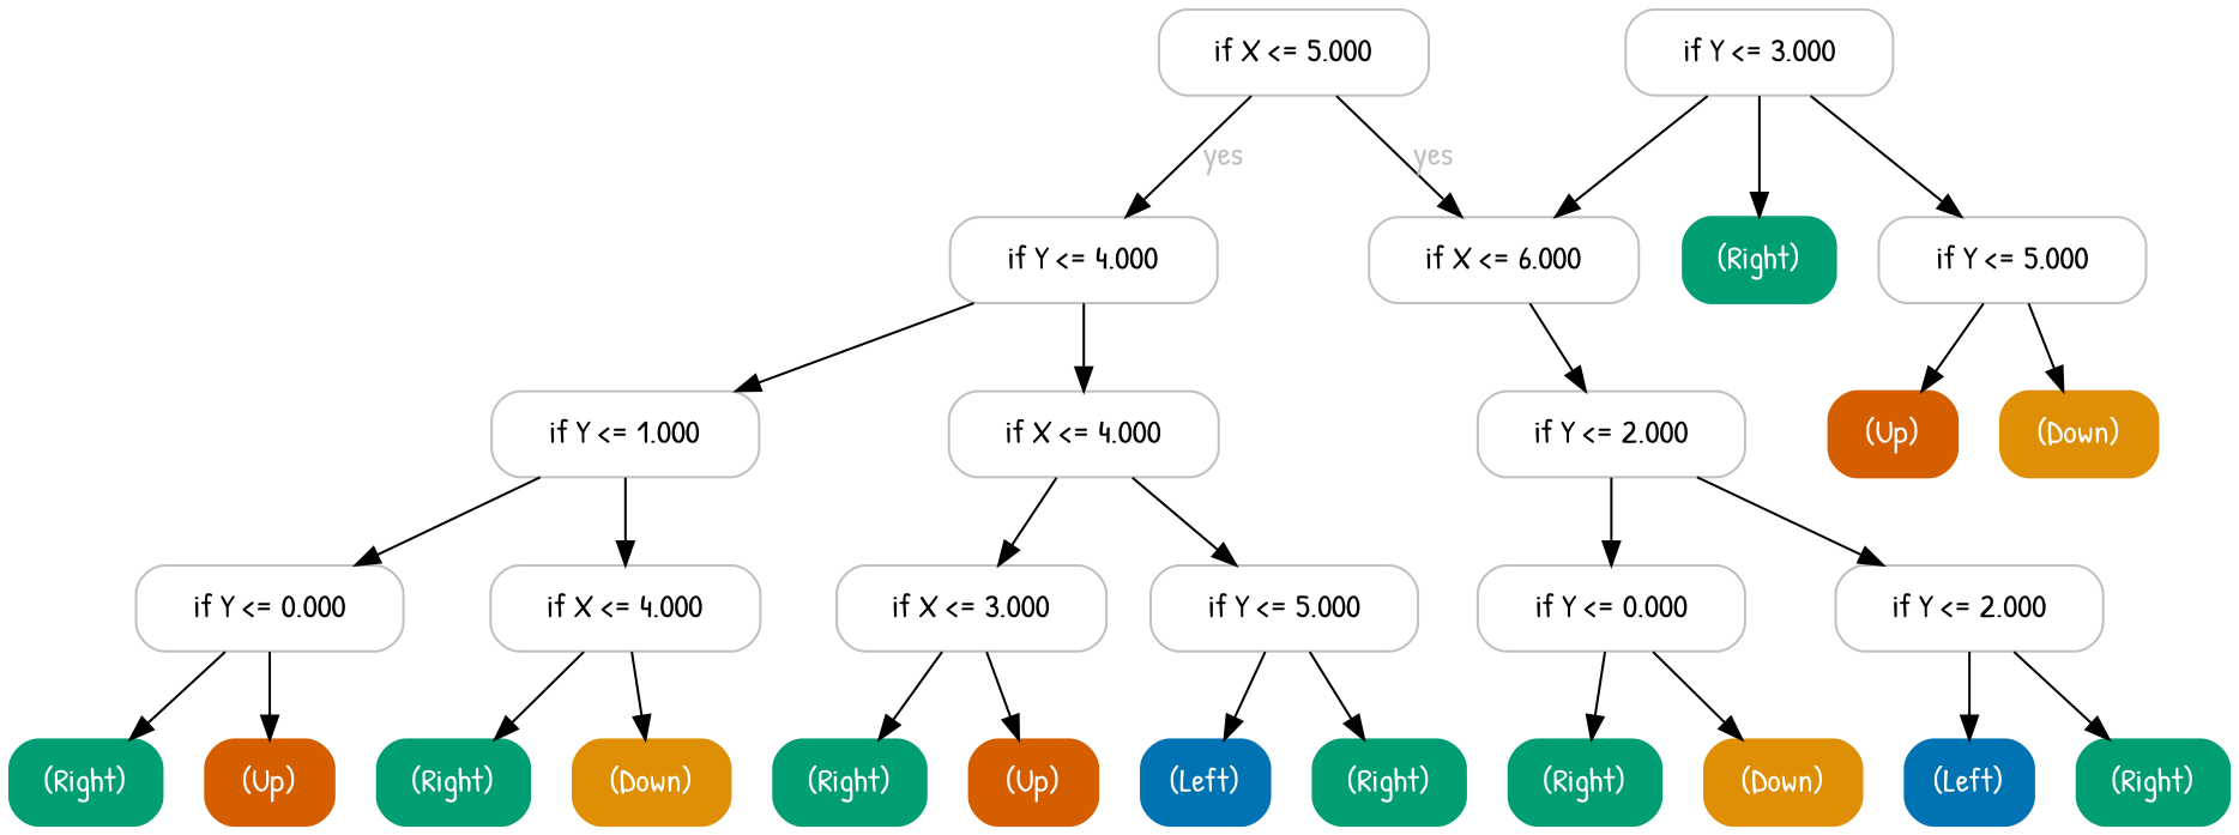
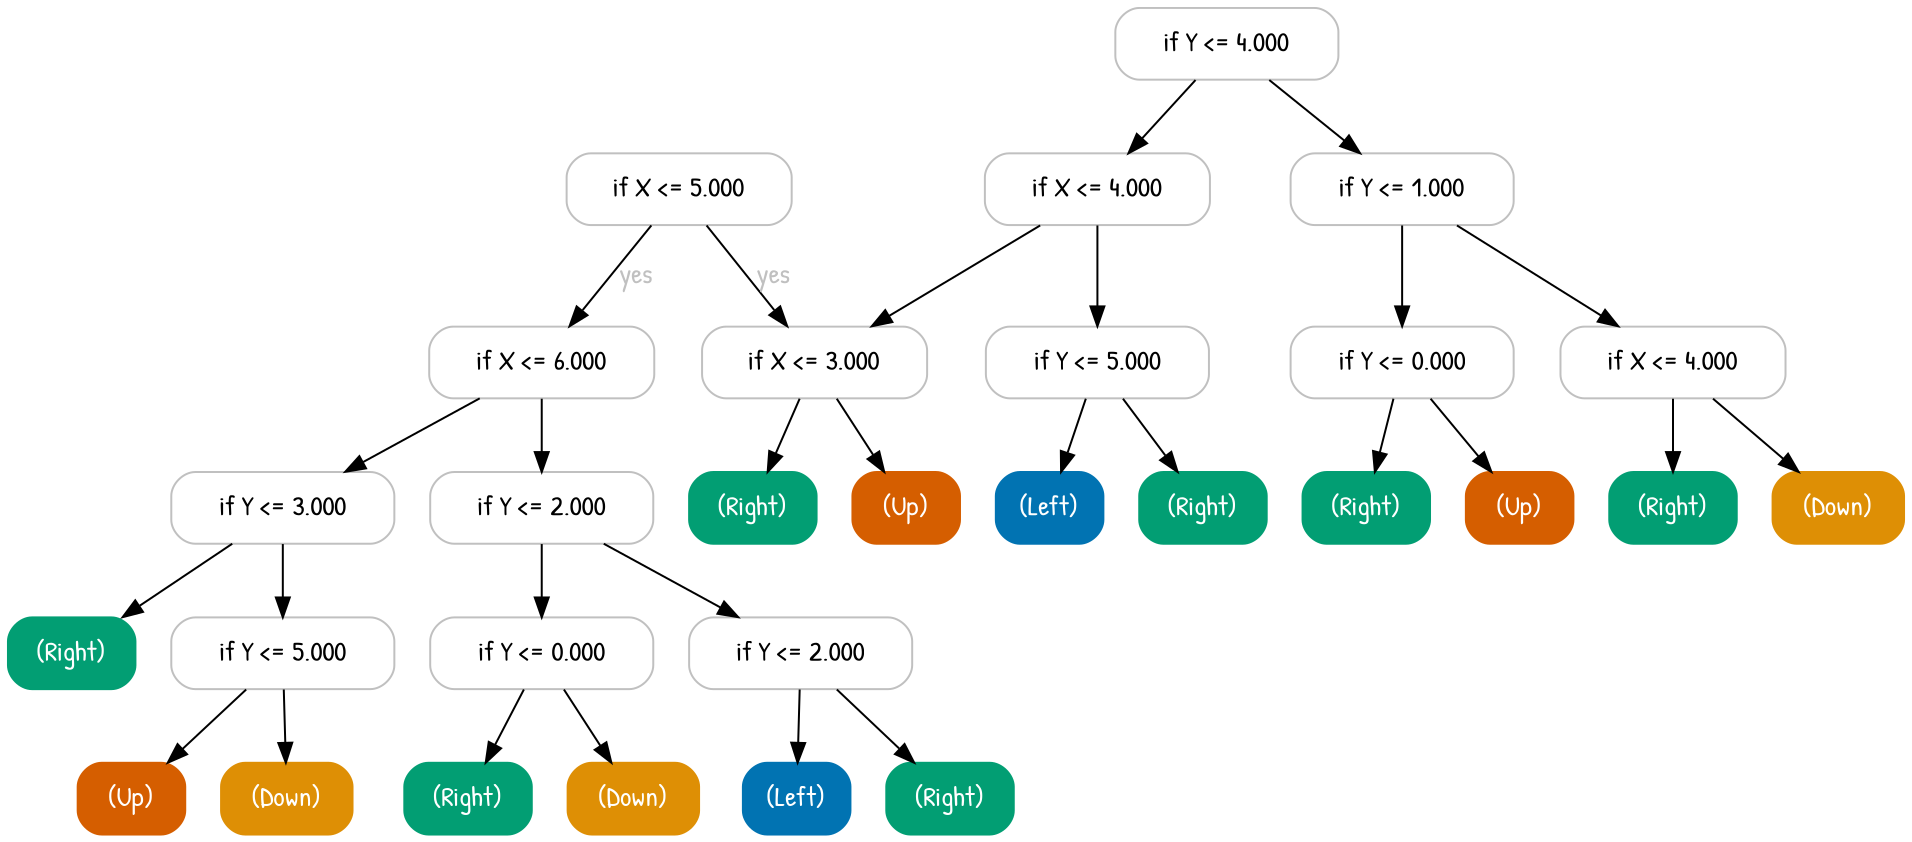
  digraph {
    fontname="Patrick Hand"
    node [color=gray fillcolor=white fontname="Patrick Hand" shape=box style="filled, rounded" fontcolor=white]
    edge [fontcolor=gray fontname="Patrick Hand"]
    n1 [height=0.5 label="if X <= 5.000" width=1.5694 fontcolor=""]
    n2 [height=0.5 label="if Y <= 4.000" width=1.5556 fontcolor=""]
    n3 [height=0.5 label="if X <= 6.000" width=1.5694 fontcolor=""]
    n4 [height=0.5 label="if Y <= 1.000" width=1.5556 fontcolor=""]
    n5 [height=0.5 label="if X <= 4.000" width=1.5694 fontcolor=""]
    n6 [height=0.5 label="if Y <= 3.000" width=1.5556 fontcolor=""]
    n7 [height=0.5 label="if Y <= 2.000" width=1.5556 fontcolor=""]
    n8 [height=0.5 label="if Y <= 0.000" width=1.5556 fontcolor=""]
    n9 [height=0.5 label="if X <= 4.000" width=1.5694 fontcolor=""]
    n10 [height=0.5 label="if X <= 3.000" width=1.5694 fontcolor=""]
    n11 [height=0.5 label="if Y <= 5.000" width=1.5556 fontcolor=""]
    n12 [color="#029e73" fillcolor="#029e73" height=0.5 label="(Right)" width=0.88889]
    n13 [height=0.5 label="if Y <= 5.000" width=1.5556 fontcolor=""]
    n14 [height=0.5 label="if Y <= 0.000" width=1.5556 fontcolor=""]
    n15 [height=0.5 label="if Y <= 2.000" width=1.5556 fontcolor=""]
    n16 [color="#029e73" fillcolor="#029e73" height=0.5 label="(Right)" width=0.88889]
    n17 [color="#d55e00" fillcolor="#d55e00" height=0.5 label="(Up)" width=0.75]
    n18 [color="#029e73" fillcolor="#029e73" height=0.5 label="(Right)" width=0.88889]
    n19 [color="#de8f05" fillcolor="#de8f05" height=0.5 label="(Down)" width=0.91667]
    n20 [color="#029e73" fillcolor="#029e73" height=0.5 label="(Right)" width=0.88889]
    n21 [color="#d55e00" fillcolor="#d55e00" height=0.5 label="(Up)" width=0.75]
    n22 [color="#0173b2" fillcolor="#0173b2" height=0.5 label="(Left)" width=0.75]
    n23 [color="#029e73" fillcolor="#029e73" height=0.5 label="(Right)" width=0.88889]
    n24 [color="#d55e00" fillcolor="#d55e00" height=0.5 label="(Up)" width=0.75]
    n25 [color="#de8f05" fillcolor="#de8f05" height=0.5 label="(Down)" width=0.91667]
    n26 [color="#029e73" fillcolor="#029e73" height=0.5 label="(Right)" width=0.88889]
    n27 [color="#de8f05" fillcolor="#de8f05" height=0.5 label="(Down)" width=0.91667]
    n28 [color="#0173b2" fillcolor="#0173b2" height=0.5 label="(Left)" width=0.75]
    n29 [color="#029e73" fillcolor="#029e73" height=0.5 label="(Right)" width=0.88889]
-   n1 -> n2 [label=yes]
+   n1 -> n10 [label=yes]
    n1 -> n3 [label=yes]
    n2 -> n4
    n2 -> n5
-   n6 -> n3
+   n3 -> n6
    n3 -> n7
    n4 -> n8
    n4 -> n9
    n5 -> n10
    n5 -> n11
    n6 -> n12
    n6 -> n13
    n7 -> n14
    n7 -> n15
    n8 -> n16
    n8 -> n17
    n9 -> n18
    n9 -> n19
    n10 -> n20
    n10 -> n21
    n11 -> n22
    n11 -> n23
    n13 -> n24
    n13 -> n25
    n14 -> n26
    n14 -> n27
    n15 -> n28
    n15 -> n29
  }
